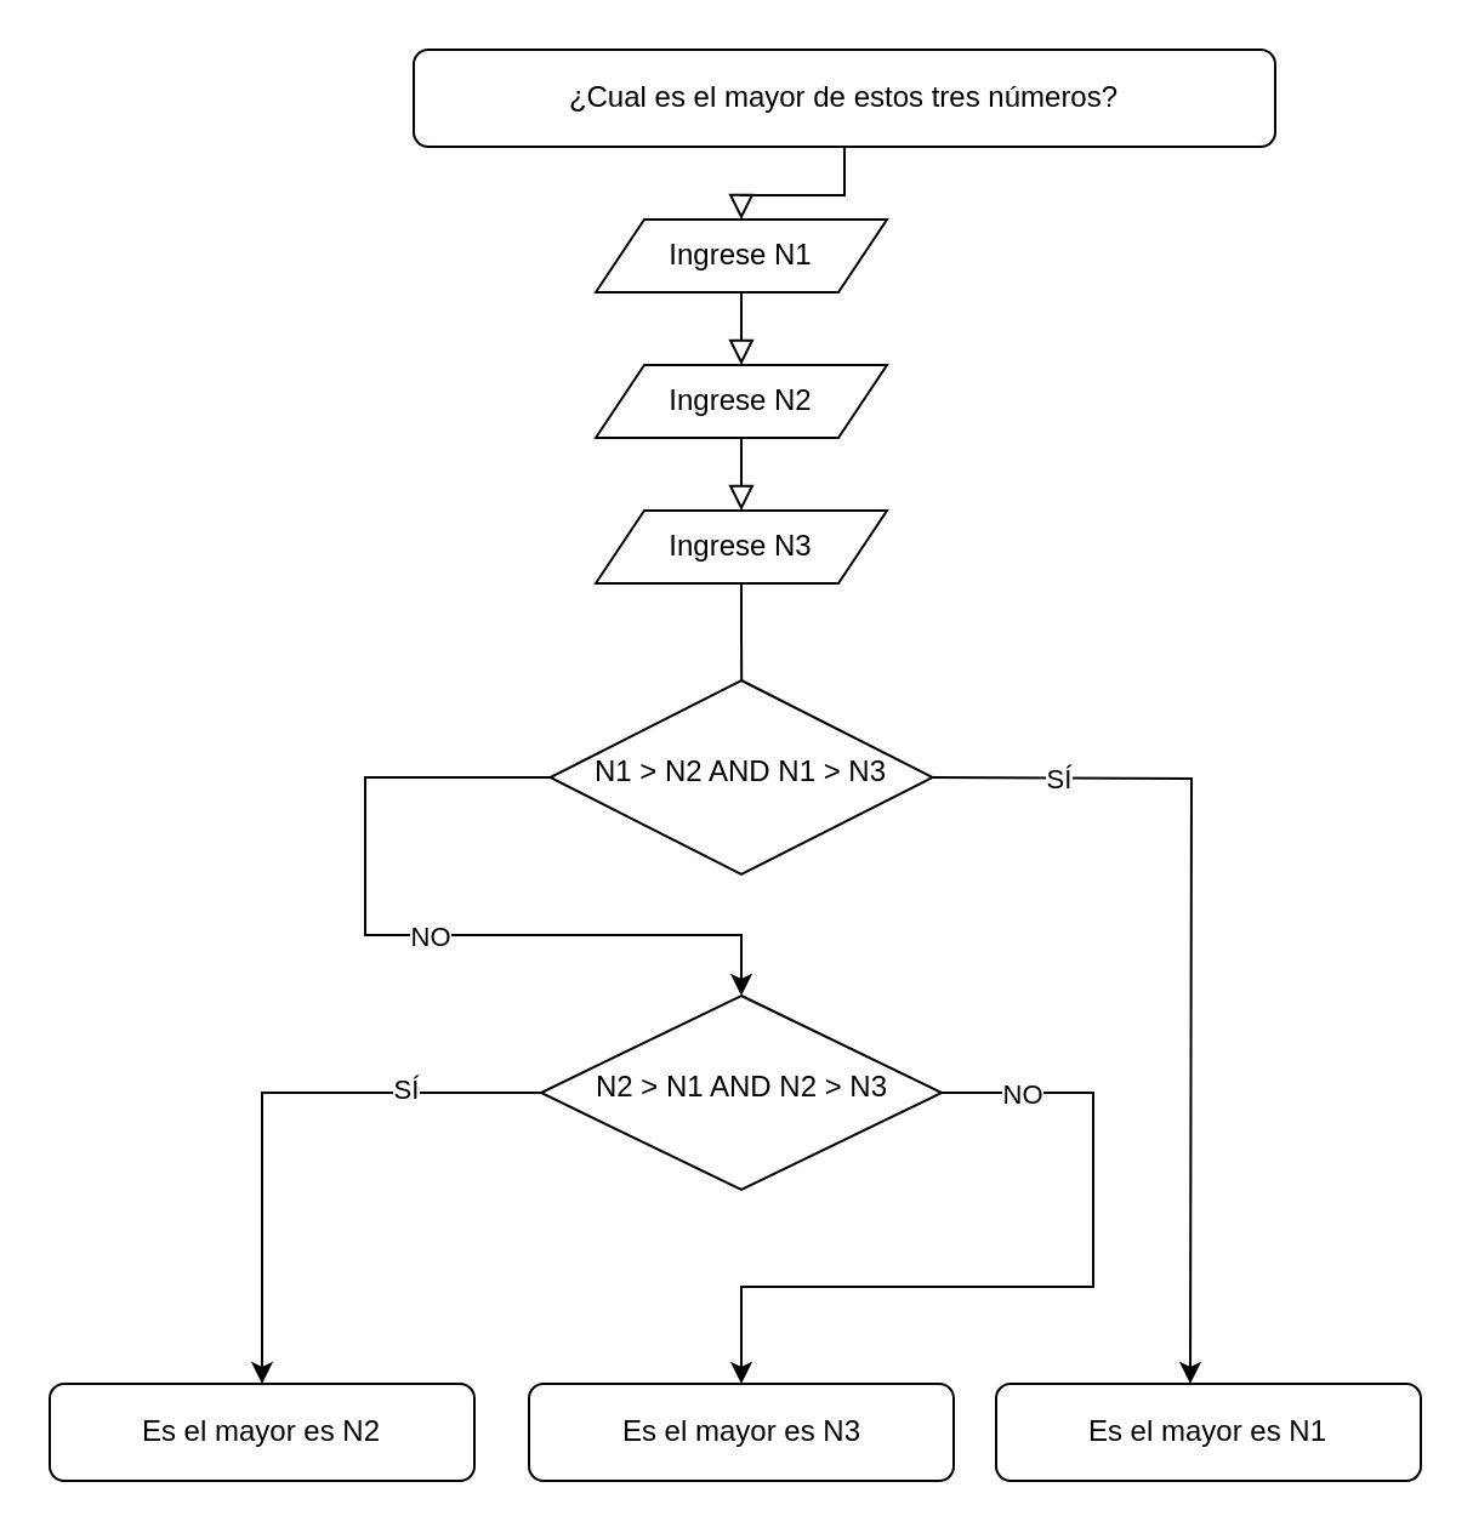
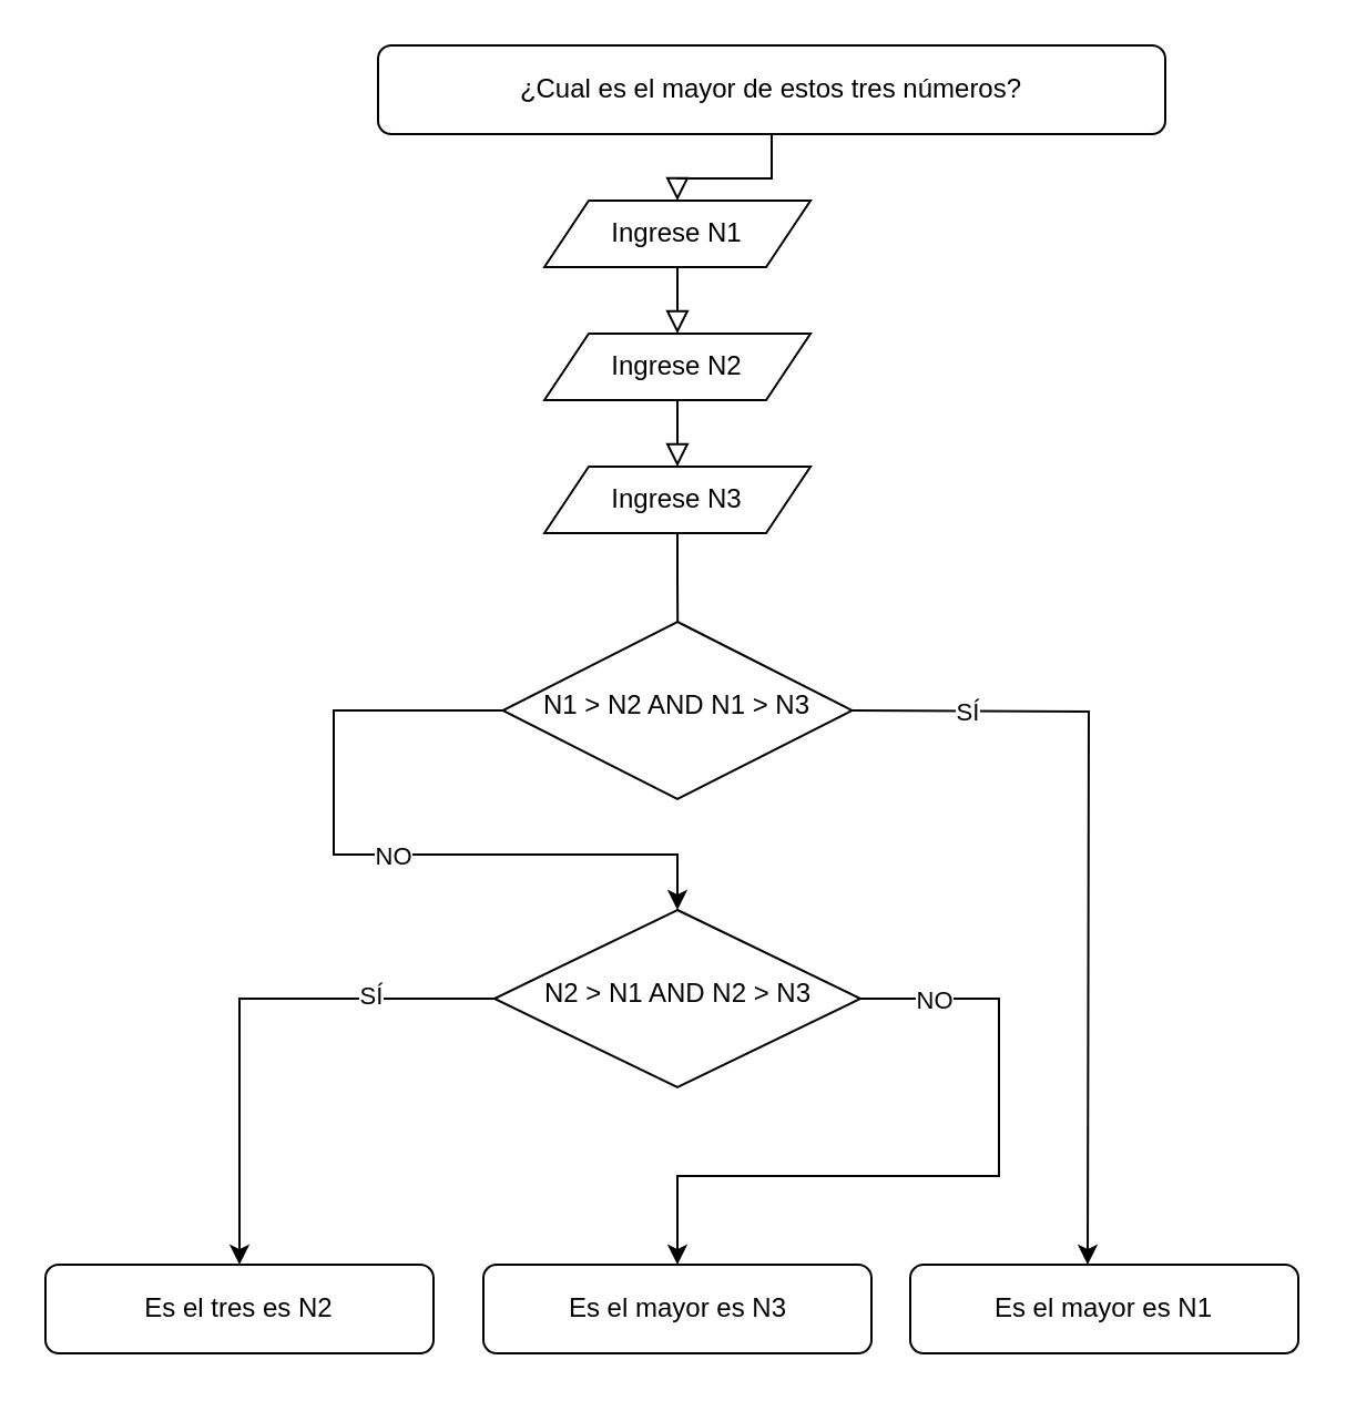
  <mxCell id="0" />
  <mxCell id="1" parent="0" />
  <mxCell id="2" value="" style="rounded=0;html=1;jettySize=auto;orthogonalLoop=1;fontSize=11;endArrow=none;endFill=0;endSize=8;strokeWidth=1;shadow=0;labelBackgroundColor=none;edgeStyle=orthogonalEdgeStyle;" parent="1" source="15" target="13" edge="1"><mxGeometry relative="1" as="geometry" /></mxCell>
  <mxCell id="3" value="¿Cual es el mayor de estos tres números?" style="rounded=1;whiteSpace=wrap;html=1;fontSize=12;glass=0;strokeWidth=1;shadow=0;" parent="1" vertex="1"><mxGeometry x="170" y="20" width="355" height="40" as="geometry" /></mxCell>
  <mxCell id="4" value="Es el mayor es N3" style="rounded=1;whiteSpace=wrap;html=1;fontSize=12;glass=0;strokeWidth=1;shadow=0;" parent="1" vertex="1"><mxGeometry x="217.5" y="570" width="175" height="40" as="geometry" /></mxCell>
  <mxCell id="5" value="" style="rounded=0;html=1;jettySize=auto;orthogonalLoop=1;fontSize=11;endArrow=block;endFill=0;endSize=8;strokeWidth=1;shadow=0;labelBackgroundColor=none;edgeStyle=orthogonalEdgeStyle;" edge="1" parent="1" source="3" target="6"><mxGeometry relative="1" as="geometry"><mxPoint x="305" y="60" as="sourcePoint" /><mxPoint x="305" y="180" as="targetPoint" /></mxGeometry></mxCell>
  <mxCell id="6" value="Ingrese N1" style="shape=parallelogram;perimeter=parallelogramPerimeter;whiteSpace=wrap;html=1;fixedSize=1;" vertex="1" parent="1"><mxGeometry x="245" y="90" width="120" height="30" as="geometry" /></mxCell>
  <mxCell id="7" value="" style="rounded=0;html=1;jettySize=auto;orthogonalLoop=1;fontSize=11;endArrow=block;endFill=0;endSize=8;strokeWidth=1;shadow=0;labelBackgroundColor=none;edgeStyle=orthogonalEdgeStyle;" edge="1" parent="1" source="6" target="8"><mxGeometry relative="1" as="geometry"><mxPoint x="305" y="110" as="sourcePoint" /><mxPoint x="305" y="180" as="targetPoint" /></mxGeometry></mxCell>
  <mxCell id="8" value="Ingrese N2" style="shape=parallelogram;perimeter=parallelogramPerimeter;whiteSpace=wrap;html=1;fixedSize=1;" vertex="1" parent="1"><mxGeometry x="245" y="150" width="120" height="30" as="geometry" /></mxCell>
  <mxCell id="9" style="edgeStyle=orthogonalEdgeStyle;rounded=0;orthogonalLoop=1;jettySize=auto;html=1;entryX=0.5;entryY=0;entryDx=0;entryDy=0;" edge="1" parent="1" source="13" target="20"><mxGeometry relative="1" as="geometry"><Array as="points"><mxPoint x="150" y="320" /><mxPoint x="150" y="385" /><mxPoint x="305" y="385" /></Array></mxGeometry></mxCell>
  <mxCell id="10" value="NO" style="edgeLabel;html=1;align=center;verticalAlign=middle;resizable=0;points=[];" vertex="1" connectable="0" parent="9"><mxGeometry x="0.044" relative="1" as="geometry"><mxPoint as="offset" /></mxGeometry></mxCell>
  <mxCell id="11" style="edgeStyle=orthogonalEdgeStyle;rounded=0;orthogonalLoop=1;jettySize=auto;html=1;" edge="1" parent="1"><mxGeometry relative="1" as="geometry"><mxPoint x="490" y="570" as="targetPoint" /><mxPoint x="383.75" y="320" as="sourcePoint" /></mxGeometry></mxCell>
  <mxCell id="12" value="SÍ" style="edgeLabel;html=1;align=center;verticalAlign=middle;resizable=0;points=[];" vertex="1" connectable="0" parent="11"><mxGeometry x="-0.709" y="-5" relative="1" as="geometry"><mxPoint y="-5" as="offset" /></mxGeometry></mxCell>
  <mxCell id="13" value="N1 &amp;gt; N2 AND N1 &amp;gt; N3" style="rhombus;whiteSpace=wrap;html=1;shadow=0;fontFamily=Helvetica;fontSize=12;align=center;strokeWidth=1;spacing=6;spacingTop=-4;" parent="1" vertex="1"><mxGeometry x="226.25" y="280" width="157.5" height="80" as="geometry" /></mxCell>
  <mxCell id="14" value="" style="rounded=0;html=1;jettySize=auto;orthogonalLoop=1;fontSize=11;endArrow=block;endFill=0;endSize=8;strokeWidth=1;shadow=0;labelBackgroundColor=none;edgeStyle=orthogonalEdgeStyle;" edge="1" parent="1" source="8" target="15"><mxGeometry relative="1" as="geometry"><mxPoint x="305" y="160" as="sourcePoint" /><mxPoint x="300" y="300" as="targetPoint" /></mxGeometry></mxCell>
  <mxCell id="15" value="Ingrese N3" style="shape=parallelogram;perimeter=parallelogramPerimeter;whiteSpace=wrap;html=1;fixedSize=1;" vertex="1" parent="1"><mxGeometry x="245" y="210" width="120" height="30" as="geometry" /></mxCell>
  <mxCell id="16" style="edgeStyle=orthogonalEdgeStyle;rounded=0;orthogonalLoop=1;jettySize=auto;html=1;entryX=0.5;entryY=0;entryDx=0;entryDy=0;" edge="1" parent="1" source="20" target="4"><mxGeometry relative="1" as="geometry"><Array as="points"><mxPoint x="450" y="450" /><mxPoint x="450" y="530" /><mxPoint x="305" y="530" /></Array></mxGeometry></mxCell>
  <mxCell id="17" value="NO" style="edgeLabel;html=1;align=center;verticalAlign=middle;resizable=0;points=[];" vertex="1" connectable="0" parent="16"><mxGeometry x="-0.801" y="-3" relative="1" as="geometry"><mxPoint y="-3" as="offset" /></mxGeometry></mxCell>
  <mxCell id="18" style="edgeStyle=orthogonalEdgeStyle;rounded=0;orthogonalLoop=1;jettySize=auto;html=1;entryX=0.5;entryY=0;entryDx=0;entryDy=0;" edge="1" parent="1" source="20" target="22"><mxGeometry relative="1" as="geometry" /></mxCell>
  <mxCell id="19" value="SÍ" style="edgeLabel;html=1;align=center;verticalAlign=middle;resizable=0;points=[];" vertex="1" connectable="0" parent="18"><mxGeometry x="-0.511" y="-2" relative="1" as="geometry"><mxPoint x="1" as="offset" /></mxGeometry></mxCell>
  <mxCell id="20" value="N2 &amp;gt; N1 AND N2 &amp;gt; N3" style="rhombus;whiteSpace=wrap;html=1;shadow=0;fontFamily=Helvetica;fontSize=12;align=center;strokeWidth=1;spacing=6;spacingTop=-4;" vertex="1" parent="1"><mxGeometry x="222.5" y="410" width="165" height="80" as="geometry" /></mxCell>
  <mxCell id="21" value="Es el mayor es N1" style="rounded=1;whiteSpace=wrap;html=1;fontSize=12;glass=0;strokeWidth=1;shadow=0;" vertex="1" parent="1"><mxGeometry x="410" y="570" width="175" height="40" as="geometry" /></mxCell>
- <mxCell id="22" value="Es el mayor es N2" style="rounded=1;whiteSpace=wrap;html=1;fontSize=12;glass=0;strokeWidth=1;shadow=0;" vertex="1" parent="1"><mxGeometry x="20" y="570" width="175" height="40" as="geometry" /></mxCell>
+ <mxCell id="22" value="Es el tres es N2" style="rounded=1;whiteSpace=wrap;html=1;fontSize=12;glass=0;strokeWidth=1;shadow=0;" vertex="1" parent="1"><mxGeometry x="20" y="570" width="175" height="40" as="geometry" /></mxCell>
